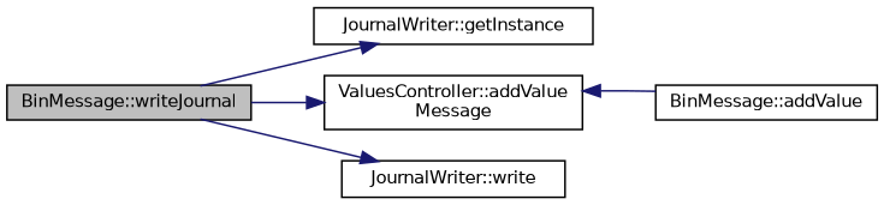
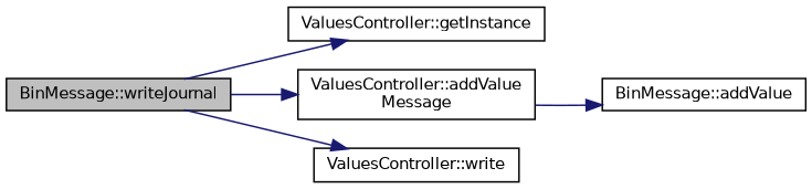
  digraph {
    rankdir=LR
    node [color=black fillcolor=white fontname=Helvetica fontsize=10 shape=record style=filled]
    edge [color=midnightblue fontname=Helvetica fontsize=10 labelfontname=Helvetica labelfontsize=10 style=solid]
    n1 [fillcolor=grey75 fontcolor=black height=0.2 label="BinMessage::writeJournal" width=0.4]
-   n2 [height=0.2 label="JournalWriter::getInstance" width=0.4]
+   n2 [height=0.2 label="ValuesController::getInstance" width=0.4]
    n3 [height=0.2 label="ValuesController::addValue\lMessage" width=0.4]
-   n4 [height=0.2 label="JournalWriter::write" width=0.4]
+   n4 [height=0.2 label="ValuesController::write" width=0.4]
    n5 [height=0.2 label="BinMessage::addValue" width=0.4]
    n1 -> n2
    n1 -> n3
    n1 -> n4
-   n5 -> n3
+   n3 -> n5
  }
